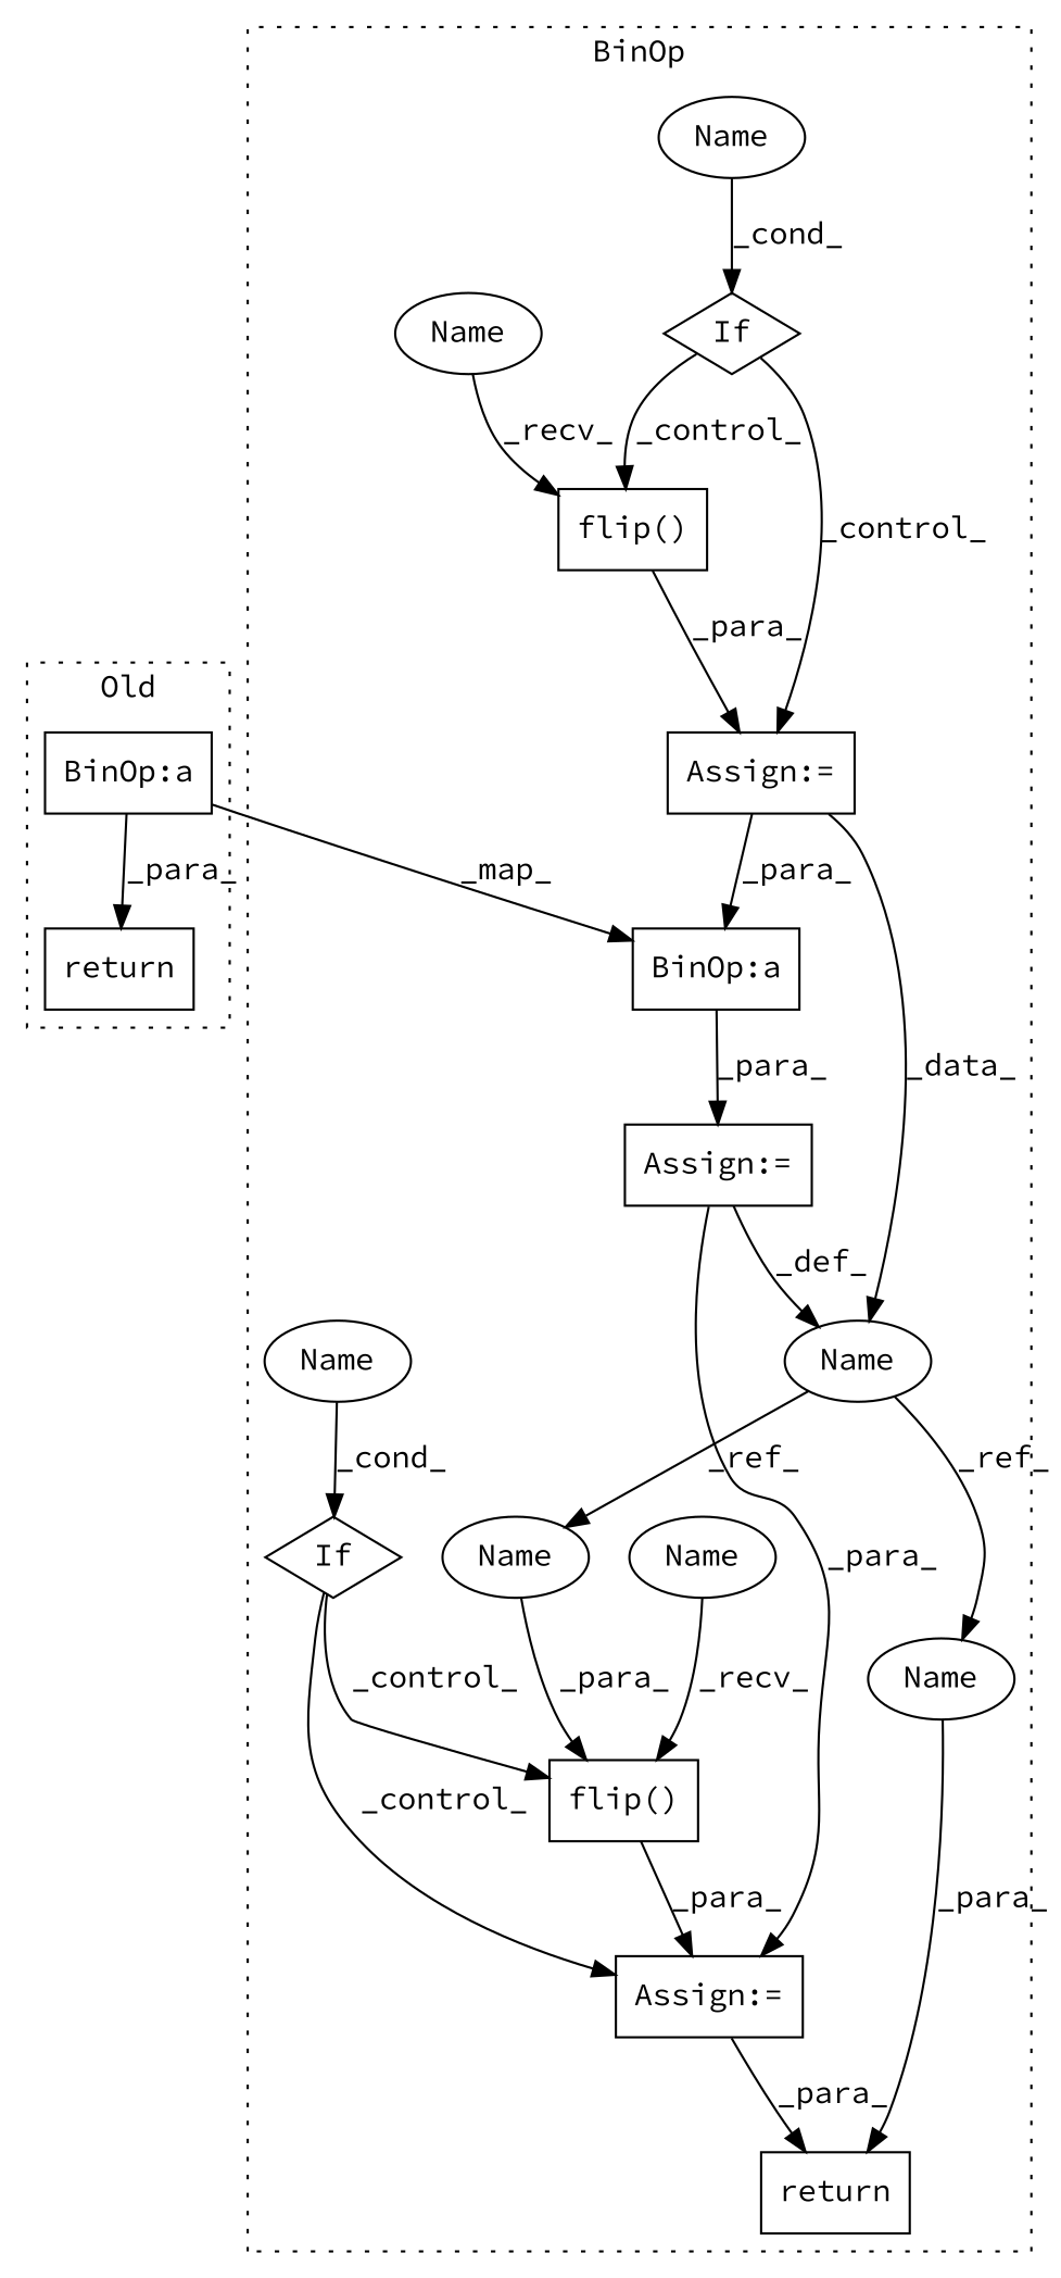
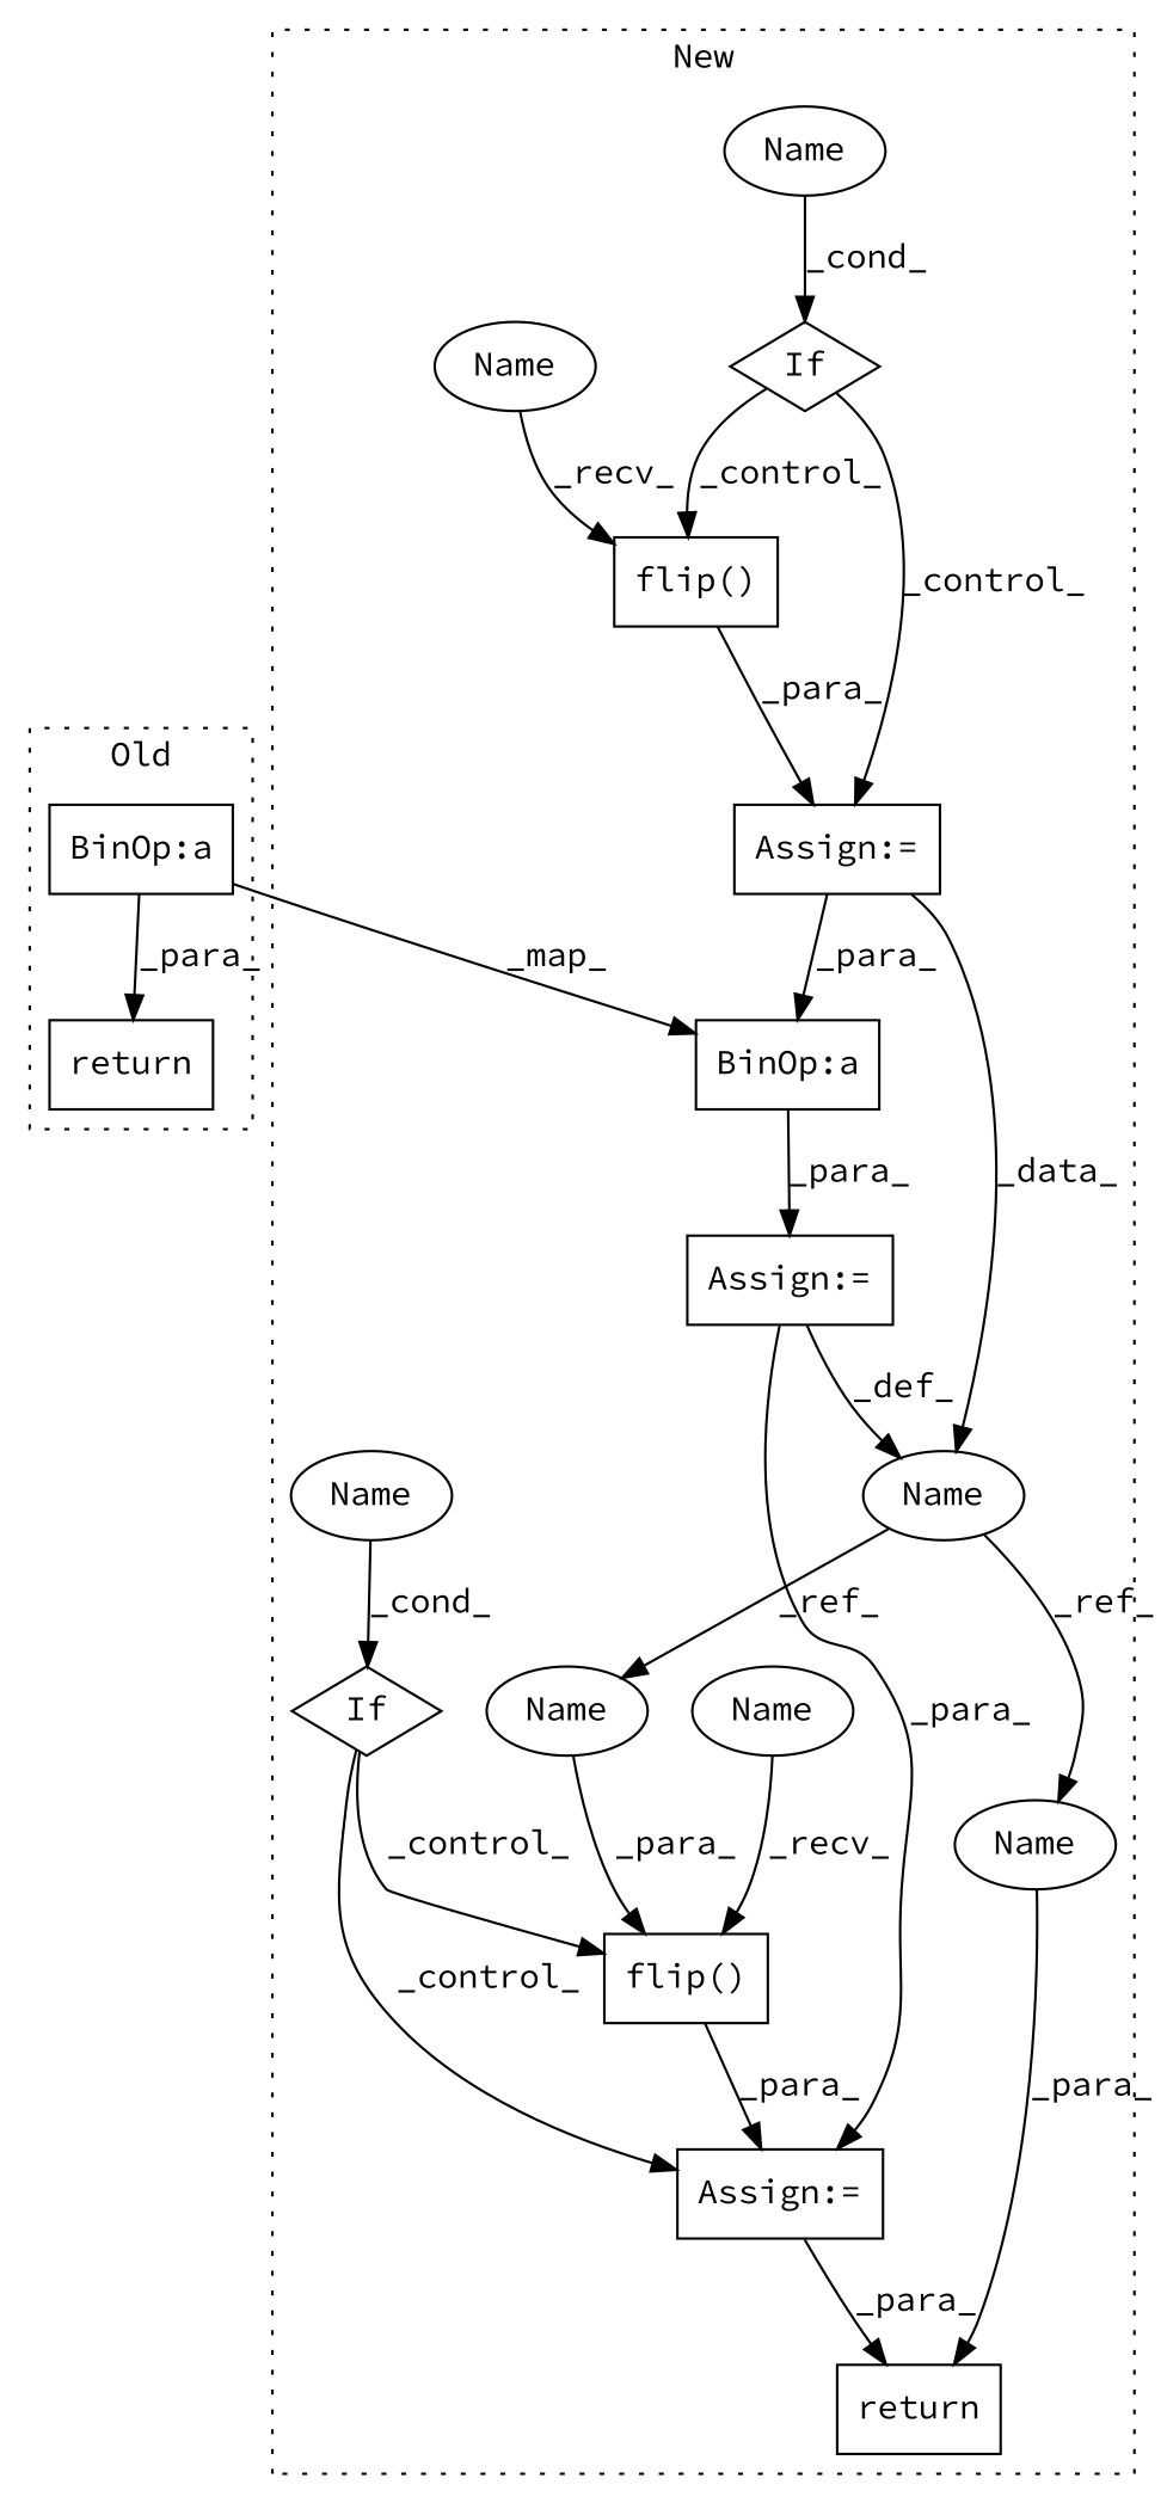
  digraph {
    fontname="Source Code Pro"
    node [a=87 l=3 shape=box fontname="Source Code Pro"]
    edge [fontname="Source Code Pro"]
    n1 [a=93 l=7 label=return s=2563]
    n2 [a=82 label="BinOp:a" s=2573]
    n3 [a=75 l="11,14" label="flip()" s="2773,2787"]
    n4 [a=75 l="11,14" label="flip()" s="2481,2493"]
    n5 [a=68 label="Assign:=" s=2770]
    n6 [a=68 label="Assign:=" s=2707]
    n7 [a=96 l="3,14" label=If s="2444,2463" shape=diamond]
    n8 [a=82 label="BinOp:a" s=2713]
    n9 [a=96 l="3,14" label=If s="2734,2753" shape=diamond]
    n10 [l=16 label=Name s=2447 shape=ellipse]
    n11 [l=16 label=Name s=2737 shape=ellipse]
    n12 [label=Name s=2704 shape=ellipse]
    n13 [a=93 l=7 label=return s=2811]
    n14 [a=68 label="Assign:=" s=2478]
    n15 [l=5 label=Name s=2773 shape=ellipse]
    n16 [l=5 label=Name s=2481 shape=ellipse]
    n17 [label=Name s=2784 shape=ellipse]
    n18 [label=Name s=2818 shape=ellipse]
    subgraph cluster_1 {
      label=Old
      style=dotted
      n1
      n2
    }
    subgraph cluster_2 {
-     label=BinOp
+     label=New
      style=dotted
      n3
      n4
      n5
      n6
      n7
      n8
      n9
      n10
      n11
      n12
      n13
      n14
      n15
      n16
      n17
      n18
    }
    n2 -> n1 [label=_para_]
    n2 -> n8 [label=_map_]
    n3 -> n5 [label=_para_]
    n4 -> n14 [label=_para_]
    n5 -> n13 [label=_para_]
    n6 -> n5 [label=_para_]
    n6 -> n12 [label=_def_]
    n7 -> n4 [label=_control_]
    n7 -> n14 [label=_control_]
    n8 -> n6 [label=_para_]
    n9 -> n3 [label=_control_]
    n9 -> n5 [label=_control_]
    n10 -> n7 [label=_cond_]
    n11 -> n9 [label=_cond_]
    n12 -> n17 [label=_ref_]
    n12 -> n18 [label=_ref_]
    n14 -> n8 [label=_para_]
    n14 -> n12 [label=_data_]
    n15 -> n3 [label=_recv_]
    n16 -> n4 [label=_recv_]
    n17 -> n3 [label=_para_]
    n18 -> n13 [label=_para_]
  }
